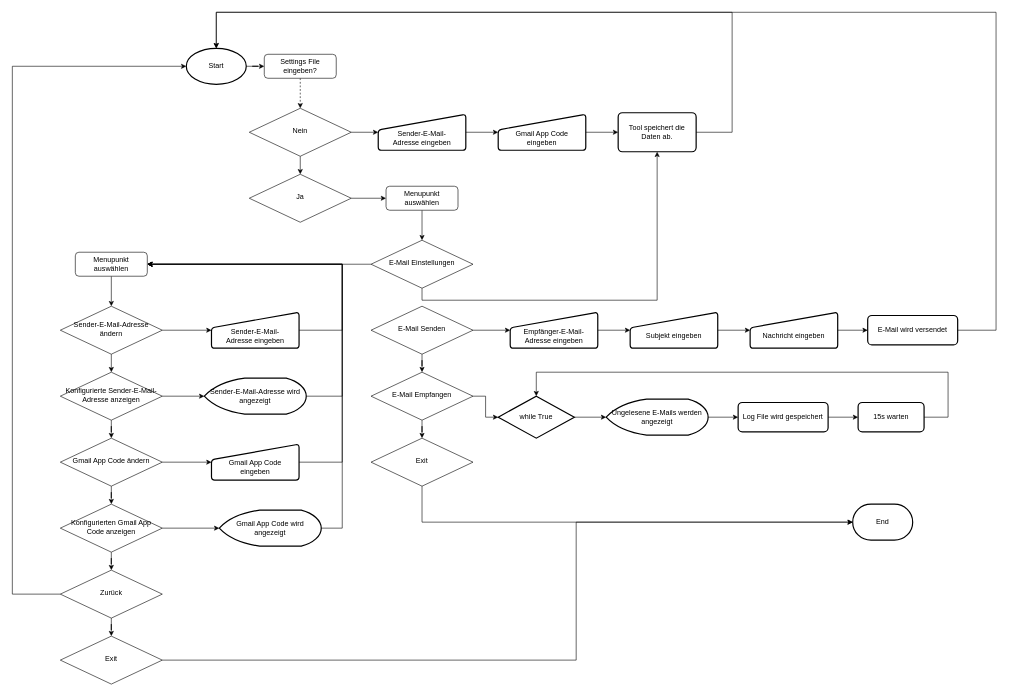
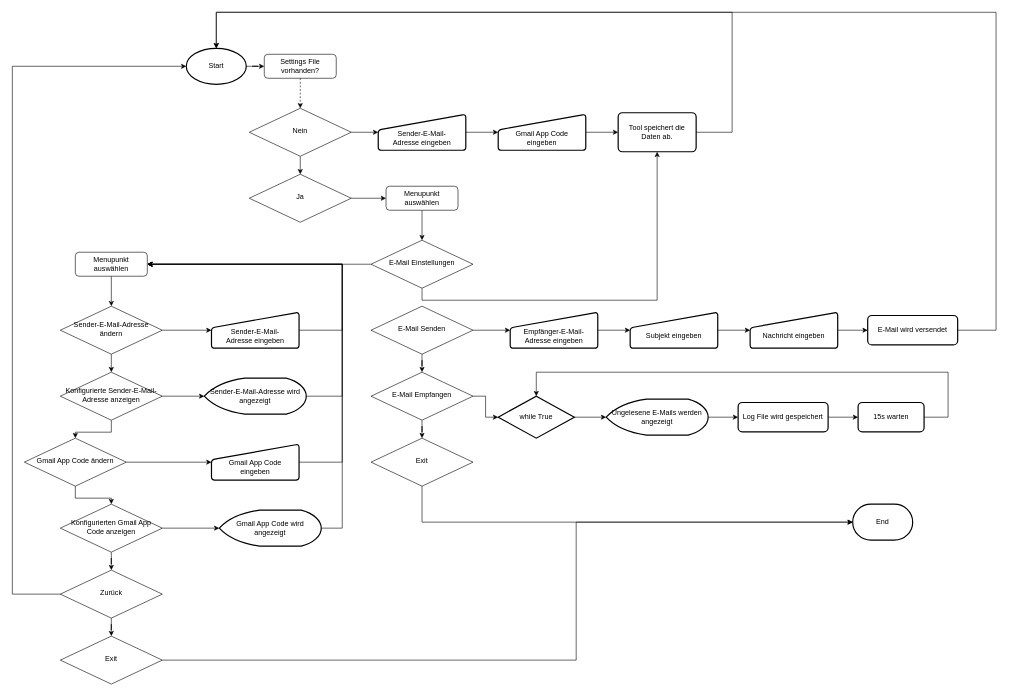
  <mxCell id="0" />
  <mxCell id="1" parent="0" />
  <mxCell id="2" style="edgeStyle=orthogonalEdgeStyle;rounded=0;orthogonalLoop=1;jettySize=auto;html=1;dashed=1;" parent="1" source="3" target="6" edge="1"><mxGeometry relative="1" as="geometry" /></mxCell>
- <mxCell id="3" value="Settings File eingeben?" style="rounded=1;whiteSpace=wrap;html=1;fontSize=12;glass=0;strokeWidth=1;shadow=0;" parent="1" vertex="1"><mxGeometry x="440" y="90" width="120" height="40" as="geometry" /></mxCell>
+ <mxCell id="3" value="Settings File vorhanden?" style="rounded=1;whiteSpace=wrap;html=1;fontSize=12;glass=0;strokeWidth=1;shadow=0;" parent="1" vertex="1"><mxGeometry x="440" y="90" width="120" height="40" as="geometry" /></mxCell>
  <mxCell id="4" style="edgeStyle=orthogonalEdgeStyle;rounded=0;orthogonalLoop=1;jettySize=auto;html=1;exitX=0.5;exitY=1;exitDx=0;exitDy=0;entryX=0.5;entryY=0;entryDx=0;entryDy=0;" parent="1" source="6" target="10" edge="1"><mxGeometry relative="1" as="geometry" /></mxCell>
  <mxCell id="5" style="edgeStyle=orthogonalEdgeStyle;rounded=0;orthogonalLoop=1;jettySize=auto;html=1;entryX=0;entryY=0.5;entryDx=0;entryDy=0;" edge="1" parent="1" source="6" target="12"><mxGeometry relative="1" as="geometry" /></mxCell>
  <mxCell id="6" value="Nein" style="rhombus;whiteSpace=wrap;html=1;shadow=0;fontFamily=Helvetica;fontSize=12;align=center;strokeWidth=1;spacing=6;spacingTop=-4;" parent="1" vertex="1"><mxGeometry x="415" y="180" width="170" height="80" as="geometry" /></mxCell>
  <mxCell id="7" style="edgeStyle=orthogonalEdgeStyle;rounded=0;orthogonalLoop=1;jettySize=auto;html=1;entryX=0;entryY=0.5;entryDx=0;entryDy=0;" parent="1" source="8" target="3" edge="1"><mxGeometry relative="1" as="geometry" /></mxCell>
  <mxCell id="8" value="Start" style="strokeWidth=2;html=1;shape=mxgraph.flowchart.start_1;whiteSpace=wrap;" parent="1" vertex="1"><mxGeometry x="310" y="80" width="100" height="60" as="geometry" /></mxCell>
  <mxCell id="9" style="edgeStyle=orthogonalEdgeStyle;rounded=0;orthogonalLoop=1;jettySize=auto;html=1;entryX=0;entryY=0.5;entryDx=0;entryDy=0;" edge="1" parent="1" source="10" target="20"><mxGeometry relative="1" as="geometry" /></mxCell>
  <mxCell id="10" value="Ja" style="rhombus;whiteSpace=wrap;html=1;shadow=0;fontFamily=Helvetica;fontSize=12;align=center;strokeWidth=1;spacing=6;spacingTop=-4;" parent="1" vertex="1"><mxGeometry x="415" y="290" width="170" height="80" as="geometry" /></mxCell>
  <mxCell id="11" style="edgeStyle=orthogonalEdgeStyle;rounded=0;orthogonalLoop=1;jettySize=auto;html=1;entryX=0;entryY=0.5;entryDx=0;entryDy=0;" edge="1" parent="1" source="12" target="17"><mxGeometry relative="1" as="geometry" /></mxCell>
  <mxCell id="12" value="" style="html=1;strokeWidth=2;shape=manualInput;whiteSpace=wrap;rounded=1;size=26;arcSize=11;" parent="1" vertex="1"><mxGeometry x="630" y="190" width="146" height="60" as="geometry" /></mxCell>
  <mxCell id="13" value="Sender-E-Mail-Adresse eingeben" style="text;html=1;align=center;verticalAlign=middle;whiteSpace=wrap;rounded=0;" parent="1" vertex="1"><mxGeometry x="640" y="214" width="126" height="30" as="geometry" /></mxCell>
  <mxCell id="14" value="End" style="strokeWidth=2;html=1;shape=mxgraph.flowchart.terminator;whiteSpace=wrap;" parent="1" vertex="1"><mxGeometry x="1421" y="840" width="100" height="60" as="geometry" /></mxCell>
  <mxCell id="15" value="Tool speichert die Daten ab." style="rounded=1;whiteSpace=wrap;html=1;absoluteArcSize=1;arcSize=14;strokeWidth=2;" parent="1" vertex="1"><mxGeometry x="1030" y="187.5" width="130" height="65" as="geometry" /></mxCell>
  <mxCell id="16" style="edgeStyle=orthogonalEdgeStyle;rounded=0;orthogonalLoop=1;jettySize=auto;html=1;entryX=0;entryY=0.5;entryDx=0;entryDy=0;" edge="1" parent="1" source="17" target="15"><mxGeometry relative="1" as="geometry" /></mxCell>
  <mxCell id="17" value="" style="html=1;strokeWidth=2;shape=manualInput;whiteSpace=wrap;rounded=1;size=26;arcSize=11;" vertex="1" parent="1"><mxGeometry x="830" y="190" width="146" height="60" as="geometry" /></mxCell>
  <mxCell id="18" value="Gmail App Code eingeben" style="text;html=1;align=center;verticalAlign=middle;whiteSpace=wrap;rounded=0;" vertex="1" parent="1"><mxGeometry x="840" y="214" width="126" height="30" as="geometry" /></mxCell>
  <mxCell id="19" style="edgeStyle=orthogonalEdgeStyle;rounded=0;orthogonalLoop=1;jettySize=auto;html=1;" edge="1" parent="1" source="20" target="23"><mxGeometry relative="1" as="geometry" /></mxCell>
  <mxCell id="20" value="Menupunkt auswählen" style="rounded=1;whiteSpace=wrap;html=1;fontSize=12;glass=0;strokeWidth=1;shadow=0;" vertex="1" parent="1"><mxGeometry x="643" y="310" width="120" height="40" as="geometry" /></mxCell>
  <mxCell id="21" style="edgeStyle=orthogonalEdgeStyle;rounded=0;orthogonalLoop=1;jettySize=auto;html=1;exitX=0.5;exitY=1;exitDx=0;exitDy=0;" edge="1" parent="1" source="23" target="15"><mxGeometry relative="1" as="geometry" /></mxCell>
  <mxCell id="22" style="edgeStyle=orthogonalEdgeStyle;rounded=0;orthogonalLoop=1;jettySize=auto;html=1;entryX=1;entryY=0.5;entryDx=0;entryDy=0;" edge="1" parent="1" source="23" target="31"><mxGeometry relative="1" as="geometry" /></mxCell>
  <mxCell id="23" value="E-Mail Einstellungen" style="rhombus;whiteSpace=wrap;html=1;shadow=0;fontFamily=Helvetica;fontSize=12;align=center;strokeWidth=1;spacing=6;spacingTop=-4;" vertex="1" parent="1"><mxGeometry x="618" y="400" width="170" height="80" as="geometry" /></mxCell>
  <mxCell id="24" style="edgeStyle=orthogonalEdgeStyle;rounded=0;orthogonalLoop=1;jettySize=auto;html=1;entryX=0.5;entryY=0;entryDx=0;entryDy=0;" edge="1" parent="1" source="26" target="28"><mxGeometry relative="1" as="geometry" /></mxCell>
  <mxCell id="25" style="edgeStyle=orthogonalEdgeStyle;rounded=0;orthogonalLoop=1;jettySize=auto;html=1;entryX=0;entryY=0.5;entryDx=0;entryDy=0;" edge="1" parent="1" source="26" target="59"><mxGeometry relative="1" as="geometry" /></mxCell>
  <mxCell id="26" value="E-Mail Senden" style="rhombus;whiteSpace=wrap;html=1;shadow=0;fontFamily=Helvetica;fontSize=12;align=center;strokeWidth=1;spacing=6;spacingTop=-4;" vertex="1" parent="1"><mxGeometry x="618" y="510" width="170" height="80" as="geometry" /></mxCell>
  <mxCell id="27" style="edgeStyle=orthogonalEdgeStyle;rounded=0;orthogonalLoop=1;jettySize=auto;html=1;entryX=0.5;entryY=0;entryDx=0;entryDy=0;" edge="1" parent="1" source="28" target="29"><mxGeometry relative="1" as="geometry" /></mxCell>
  <mxCell id="28" value="E-Mail Empfangen" style="rhombus;whiteSpace=wrap;html=1;shadow=0;fontFamily=Helvetica;fontSize=12;align=center;strokeWidth=1;spacing=6;spacingTop=-4;" vertex="1" parent="1"><mxGeometry x="618" y="620" width="170" height="80" as="geometry" /></mxCell>
  <mxCell id="29" value="Exit" style="rhombus;whiteSpace=wrap;html=1;shadow=0;fontFamily=Helvetica;fontSize=12;align=center;strokeWidth=1;spacing=6;spacingTop=-4;" vertex="1" parent="1"><mxGeometry x="618" y="730" width="170" height="80" as="geometry" /></mxCell>
  <mxCell id="30" style="edgeStyle=orthogonalEdgeStyle;rounded=0;orthogonalLoop=1;jettySize=auto;html=1;" edge="1" parent="1" source="31" target="34"><mxGeometry relative="1" as="geometry" /></mxCell>
  <mxCell id="31" value="Menupunkt auswählen" style="rounded=1;whiteSpace=wrap;html=1;fontSize=12;glass=0;strokeWidth=1;shadow=0;" vertex="1" parent="1"><mxGeometry x="125" y="420" width="120" height="40" as="geometry" /></mxCell>
  <mxCell id="32" style="edgeStyle=orthogonalEdgeStyle;rounded=0;orthogonalLoop=1;jettySize=auto;html=1;exitX=0.5;exitY=1;exitDx=0;exitDy=0;entryX=0.5;entryY=0;entryDx=0;entryDy=0;" edge="1" parent="1" source="34" target="36"><mxGeometry relative="1" as="geometry" /></mxCell>
  <mxCell id="33" style="edgeStyle=orthogonalEdgeStyle;rounded=0;orthogonalLoop=1;jettySize=auto;html=1;entryX=0;entryY=0.5;entryDx=0;entryDy=0;" edge="1" parent="1" source="34" target="53"><mxGeometry relative="1" as="geometry" /></mxCell>
  <mxCell id="34" value="Sender-E-Mail-Adresse ändern" style="rhombus;whiteSpace=wrap;html=1;shadow=0;fontFamily=Helvetica;fontSize=12;align=center;strokeWidth=1;spacing=6;spacingTop=-4;" vertex="1" parent="1"><mxGeometry x="100" y="510" width="170" height="80" as="geometry" /></mxCell>
  <mxCell id="35" style="edgeStyle=orthogonalEdgeStyle;rounded=0;orthogonalLoop=1;jettySize=auto;html=1;entryX=0.5;entryY=0;entryDx=0;entryDy=0;" edge="1" parent="1" source="36" target="48"><mxGeometry relative="1" as="geometry" /></mxCell>
  <mxCell id="36" value="Konfigurierte Sender-E-Mail-Adresse anzeigen" style="rhombus;whiteSpace=wrap;html=1;shadow=0;fontFamily=Helvetica;fontSize=12;align=center;strokeWidth=1;spacing=6;spacingTop=-4;" vertex="1" parent="1"><mxGeometry x="100" y="620" width="170" height="80" as="geometry" /></mxCell>
  <mxCell id="37" style="edgeStyle=orthogonalEdgeStyle;rounded=0;orthogonalLoop=1;jettySize=auto;html=1;entryX=0.5;entryY=0;entryDx=0;entryDy=0;" edge="1" parent="1" source="38" target="40"><mxGeometry relative="1" as="geometry" /></mxCell>
  <mxCell id="38" value="Konfigurierten Gmail App Code anzeigen" style="rhombus;whiteSpace=wrap;html=1;shadow=0;fontFamily=Helvetica;fontSize=12;align=center;strokeWidth=1;spacing=6;spacingTop=-4;" vertex="1" parent="1"><mxGeometry x="100" y="840" width="170" height="80" as="geometry" /></mxCell>
  <mxCell id="39" style="edgeStyle=orthogonalEdgeStyle;rounded=0;orthogonalLoop=1;jettySize=auto;html=1;entryX=0.5;entryY=0;entryDx=0;entryDy=0;" edge="1" parent="1" source="40" target="41"><mxGeometry relative="1" as="geometry" /></mxCell>
  <mxCell id="40" value="Zurück" style="rhombus;whiteSpace=wrap;html=1;shadow=0;fontFamily=Helvetica;fontSize=12;align=center;strokeWidth=1;spacing=6;spacingTop=-4;" vertex="1" parent="1"><mxGeometry x="100" y="950" width="170" height="80" as="geometry" /></mxCell>
  <mxCell id="41" value="Exit" style="rhombus;whiteSpace=wrap;html=1;shadow=0;fontFamily=Helvetica;fontSize=12;align=center;strokeWidth=1;spacing=6;spacingTop=-4;" vertex="1" parent="1"><mxGeometry x="100" y="1060" width="170" height="80" as="geometry" /></mxCell>
  <mxCell id="42" style="edgeStyle=orthogonalEdgeStyle;rounded=0;orthogonalLoop=1;jettySize=auto;html=1;entryX=0;entryY=0.5;entryDx=0;entryDy=0;entryPerimeter=0;" edge="1" parent="1" source="40" target="8"><mxGeometry relative="1" as="geometry"><Array as="points"><mxPoint x="20" y="990" /><mxPoint x="20" y="110" /></Array></mxGeometry></mxCell>
  <mxCell id="43" style="edgeStyle=orthogonalEdgeStyle;rounded=0;orthogonalLoop=1;jettySize=auto;html=1;entryX=1;entryY=0.5;entryDx=0;entryDy=0;" edge="1" parent="1" source="44" target="31"><mxGeometry relative="1" as="geometry"><Array as="points"><mxPoint x="570" y="880" /><mxPoint x="570" y="440" /></Array></mxGeometry></mxCell>
  <mxCell id="44" value="Gmail App Code wird angezeigt" style="strokeWidth=2;html=1;shape=mxgraph.flowchart.display;whiteSpace=wrap;" vertex="1" parent="1"><mxGeometry x="365" y="850" width="170" height="60" as="geometry" /></mxCell>
  <mxCell id="45" style="edgeStyle=orthogonalEdgeStyle;rounded=0;orthogonalLoop=1;jettySize=auto;html=1;entryX=0;entryY=0.5;entryDx=0;entryDy=0;entryPerimeter=0;" edge="1" parent="1" source="38" target="44"><mxGeometry relative="1" as="geometry" /></mxCell>
  <mxCell id="46" style="edgeStyle=orthogonalEdgeStyle;rounded=0;orthogonalLoop=1;jettySize=auto;html=1;entryX=0.5;entryY=0;entryDx=0;entryDy=0;" edge="1" parent="1" source="48" target="38"><mxGeometry relative="1" as="geometry" /></mxCell>
  <mxCell id="47" style="edgeStyle=orthogonalEdgeStyle;rounded=0;orthogonalLoop=1;jettySize=auto;html=1;entryX=0;entryY=0.5;entryDx=0;entryDy=0;" edge="1" parent="1" source="48" target="56"><mxGeometry relative="1" as="geometry" /></mxCell>
- <mxCell id="48" value="Gmail App Code ändern" style="rhombus;whiteSpace=wrap;html=1;shadow=0;fontFamily=Helvetica;fontSize=12;align=center;strokeWidth=1;spacing=6;spacingTop=-4;" vertex="1" parent="1"><mxGeometry x="100" y="730" width="170" height="80" as="geometry" /></mxCell>
+ <mxCell id="48" value="Gmail App Code ändern" style="rhombus;whiteSpace=wrap;html=1;shadow=0;fontFamily=Helvetica;fontSize=12;align=center;strokeWidth=1;spacing=6;spacingTop=-4;" vertex="1" parent="1"><mxGeometry x="40" y="730" width="170" height="80" as="geometry" /></mxCell>
  <mxCell id="49" style="edgeStyle=orthogonalEdgeStyle;rounded=0;orthogonalLoop=1;jettySize=auto;html=1;entryX=1;entryY=0.5;entryDx=0;entryDy=0;" edge="1" parent="1" source="50" target="31"><mxGeometry relative="1" as="geometry"><Array as="points"><mxPoint x="570" y="660" /><mxPoint x="570" y="440" /></Array></mxGeometry></mxCell>
  <mxCell id="50" value="Sender-E-Mail-Adresse wird angezeigt" style="strokeWidth=2;html=1;shape=mxgraph.flowchart.display;whiteSpace=wrap;" vertex="1" parent="1"><mxGeometry x="340" y="630" width="170" height="60" as="geometry" /></mxCell>
  <mxCell id="51" style="edgeStyle=orthogonalEdgeStyle;rounded=0;orthogonalLoop=1;jettySize=auto;html=1;entryX=0;entryY=0.5;entryDx=0;entryDy=0;entryPerimeter=0;" edge="1" parent="1" source="36" target="50"><mxGeometry relative="1" as="geometry" /></mxCell>
  <mxCell id="52" style="edgeStyle=orthogonalEdgeStyle;rounded=0;orthogonalLoop=1;jettySize=auto;html=1;entryX=1;entryY=0.5;entryDx=0;entryDy=0;" edge="1" parent="1" source="53" target="31"><mxGeometry relative="1" as="geometry"><Array as="points"><mxPoint x="570" y="550" /><mxPoint x="570" y="440" /></Array></mxGeometry></mxCell>
  <mxCell id="53" value="" style="html=1;strokeWidth=2;shape=manualInput;whiteSpace=wrap;rounded=1;size=26;arcSize=11;" vertex="1" parent="1"><mxGeometry x="352" y="520" width="146" height="60" as="geometry" /></mxCell>
  <mxCell id="54" value="Sender-E-Mail-Adresse eingeben" style="text;html=1;align=center;verticalAlign=middle;whiteSpace=wrap;rounded=0;" vertex="1" parent="1"><mxGeometry x="362" y="544" width="126" height="30" as="geometry" /></mxCell>
  <mxCell id="55" style="edgeStyle=orthogonalEdgeStyle;rounded=0;orthogonalLoop=1;jettySize=auto;html=1;entryX=1;entryY=0.5;entryDx=0;entryDy=0;" edge="1" parent="1" source="56" target="31"><mxGeometry relative="1" as="geometry"><Array as="points"><mxPoint x="570" y="770" /><mxPoint x="570" y="440" /></Array></mxGeometry></mxCell>
  <mxCell id="56" value="" style="html=1;strokeWidth=2;shape=manualInput;whiteSpace=wrap;rounded=1;size=26;arcSize=11;" vertex="1" parent="1"><mxGeometry x="352" y="740" width="146" height="60" as="geometry" /></mxCell>
  <mxCell id="57" value="Gmail App Code eingeben" style="text;html=1;align=center;verticalAlign=middle;whiteSpace=wrap;rounded=0;" vertex="1" parent="1"><mxGeometry x="362" y="764" width="126" height="30" as="geometry" /></mxCell>
  <mxCell id="58" style="edgeStyle=orthogonalEdgeStyle;rounded=0;orthogonalLoop=1;jettySize=auto;html=1;entryX=0;entryY=0.5;entryDx=0;entryDy=0;" edge="1" parent="1" source="59" target="62"><mxGeometry relative="1" as="geometry" /></mxCell>
  <mxCell id="59" value="" style="html=1;strokeWidth=2;shape=manualInput;whiteSpace=wrap;rounded=1;size=26;arcSize=11;" vertex="1" parent="1"><mxGeometry x="850" y="520" width="146" height="60" as="geometry" /></mxCell>
  <mxCell id="60" value="Empfänger-E-Mail-Adresse eingeben" style="text;html=1;align=center;verticalAlign=middle;whiteSpace=wrap;rounded=0;" vertex="1" parent="1"><mxGeometry x="860" y="544" width="126" height="30" as="geometry" /></mxCell>
  <mxCell id="61" style="edgeStyle=orthogonalEdgeStyle;rounded=0;orthogonalLoop=1;jettySize=auto;html=1;entryX=0;entryY=0.5;entryDx=0;entryDy=0;" edge="1" parent="1" source="62" target="65"><mxGeometry relative="1" as="geometry" /></mxCell>
  <mxCell id="62" value="" style="html=1;strokeWidth=2;shape=manualInput;whiteSpace=wrap;rounded=1;size=26;arcSize=11;" vertex="1" parent="1"><mxGeometry x="1050" y="520" width="146" height="60" as="geometry" /></mxCell>
  <mxCell id="63" value="Subjekt eingeben" style="text;html=1;align=center;verticalAlign=middle;whiteSpace=wrap;rounded=0;" vertex="1" parent="1"><mxGeometry x="1060" y="544" width="126" height="30" as="geometry" /></mxCell>
  <mxCell id="64" style="edgeStyle=orthogonalEdgeStyle;rounded=0;orthogonalLoop=1;jettySize=auto;html=1;entryX=0;entryY=0.5;entryDx=0;entryDy=0;" edge="1" parent="1" source="65" target="67"><mxGeometry relative="1" as="geometry" /></mxCell>
  <mxCell id="65" value="" style="html=1;strokeWidth=2;shape=manualInput;whiteSpace=wrap;rounded=1;size=26;arcSize=11;" vertex="1" parent="1"><mxGeometry x="1250" y="520" width="146" height="60" as="geometry" /></mxCell>
  <mxCell id="66" value="Nachricht eingeben" style="text;html=1;align=center;verticalAlign=middle;whiteSpace=wrap;rounded=0;" vertex="1" parent="1"><mxGeometry x="1260" y="544" width="126" height="30" as="geometry" /></mxCell>
  <mxCell id="67" value="E-Mail wird versendet" style="rounded=1;whiteSpace=wrap;html=1;absoluteArcSize=1;arcSize=14;strokeWidth=2;" vertex="1" parent="1"><mxGeometry x="1446" y="525.5" width="150" height="49" as="geometry" /></mxCell>
  <mxCell id="68" style="edgeStyle=orthogonalEdgeStyle;rounded=0;orthogonalLoop=1;jettySize=auto;html=1;entryX=0.5;entryY=0;entryDx=0;entryDy=0;entryPerimeter=0;" edge="1" parent="1" source="67" target="8"><mxGeometry relative="1" as="geometry"><Array as="points"><mxPoint x="1660" y="550" /><mxPoint x="1660" y="20" /><mxPoint x="360" y="20" /></Array></mxGeometry></mxCell>
  <mxCell id="69" style="edgeStyle=orthogonalEdgeStyle;rounded=0;orthogonalLoop=1;jettySize=auto;html=1;entryX=0.5;entryY=0;entryDx=0;entryDy=0;entryPerimeter=0;" edge="1" parent="1" source="15" target="8"><mxGeometry relative="1" as="geometry"><Array as="points"><mxPoint x="1220" y="220" /><mxPoint x="1220" y="20" /><mxPoint x="360" y="20" /></Array></mxGeometry></mxCell>
  <mxCell id="70" value="while True" style="strokeWidth=2;html=1;shape=mxgraph.flowchart.decision;whiteSpace=wrap;" vertex="1" parent="1"><mxGeometry x="830" y="660" width="127" height="70" as="geometry" /></mxCell>
  <mxCell id="71" style="edgeStyle=orthogonalEdgeStyle;rounded=0;orthogonalLoop=1;jettySize=auto;html=1;entryX=0;entryY=0.5;entryDx=0;entryDy=0;" edge="1" parent="1" source="72" target="75"><mxGeometry relative="1" as="geometry" /></mxCell>
  <mxCell id="72" value="Ungelesene E-Mails werden angezeigt" style="strokeWidth=2;html=1;shape=mxgraph.flowchart.display;whiteSpace=wrap;" vertex="1" parent="1"><mxGeometry x="1010" y="665" width="170" height="60" as="geometry" /></mxCell>
  <mxCell id="73" style="edgeStyle=orthogonalEdgeStyle;rounded=0;orthogonalLoop=1;jettySize=auto;html=1;entryX=0;entryY=0.5;entryDx=0;entryDy=0;entryPerimeter=0;" edge="1" parent="1" source="70" target="72"><mxGeometry relative="1" as="geometry" /></mxCell>
  <mxCell id="74" style="edgeStyle=orthogonalEdgeStyle;rounded=0;orthogonalLoop=1;jettySize=auto;html=1;entryX=0;entryY=0.5;entryDx=0;entryDy=0;" edge="1" parent="1" source="75" target="77"><mxGeometry relative="1" as="geometry" /></mxCell>
  <mxCell id="75" value="Log File wird gespeichert" style="rounded=1;whiteSpace=wrap;html=1;absoluteArcSize=1;arcSize=14;strokeWidth=2;" vertex="1" parent="1"><mxGeometry x="1230" y="670.5" width="150" height="49" as="geometry" /></mxCell>
  <mxCell id="76" style="edgeStyle=orthogonalEdgeStyle;rounded=0;orthogonalLoop=1;jettySize=auto;html=1;entryX=0;entryY=0.5;entryDx=0;entryDy=0;entryPerimeter=0;" edge="1" parent="1" source="28" target="70"><mxGeometry relative="1" as="geometry" /></mxCell>
  <mxCell id="77" value="15s warten" style="rounded=1;whiteSpace=wrap;html=1;absoluteArcSize=1;arcSize=14;strokeWidth=2;" vertex="1" parent="1"><mxGeometry x="1430" y="670.5" width="110" height="49" as="geometry" /></mxCell>
  <mxCell id="78" style="edgeStyle=orthogonalEdgeStyle;rounded=0;orthogonalLoop=1;jettySize=auto;html=1;entryX=0.5;entryY=0;entryDx=0;entryDy=0;entryPerimeter=0;" edge="1" parent="1" source="77" target="70"><mxGeometry relative="1" as="geometry"><Array as="points"><mxPoint x="1580" y="695" /><mxPoint x="1580" y="620" /><mxPoint x="894" y="620" /></Array></mxGeometry></mxCell>
  <mxCell id="79" style="edgeStyle=orthogonalEdgeStyle;rounded=0;orthogonalLoop=1;jettySize=auto;html=1;entryX=0;entryY=0.5;entryDx=0;entryDy=0;entryPerimeter=0;" edge="1" parent="1" source="29" target="14"><mxGeometry relative="1" as="geometry"><Array as="points"><mxPoint x="703" y="870" /></Array></mxGeometry></mxCell>
  <mxCell id="80" style="edgeStyle=orthogonalEdgeStyle;rounded=0;orthogonalLoop=1;jettySize=auto;html=1;entryX=0;entryY=0.5;entryDx=0;entryDy=0;entryPerimeter=0;" edge="1" parent="1" source="41" target="14"><mxGeometry relative="1" as="geometry"><Array as="points"><mxPoint x="960" y="1100" /><mxPoint x="960" y="870" /></Array></mxGeometry></mxCell>
